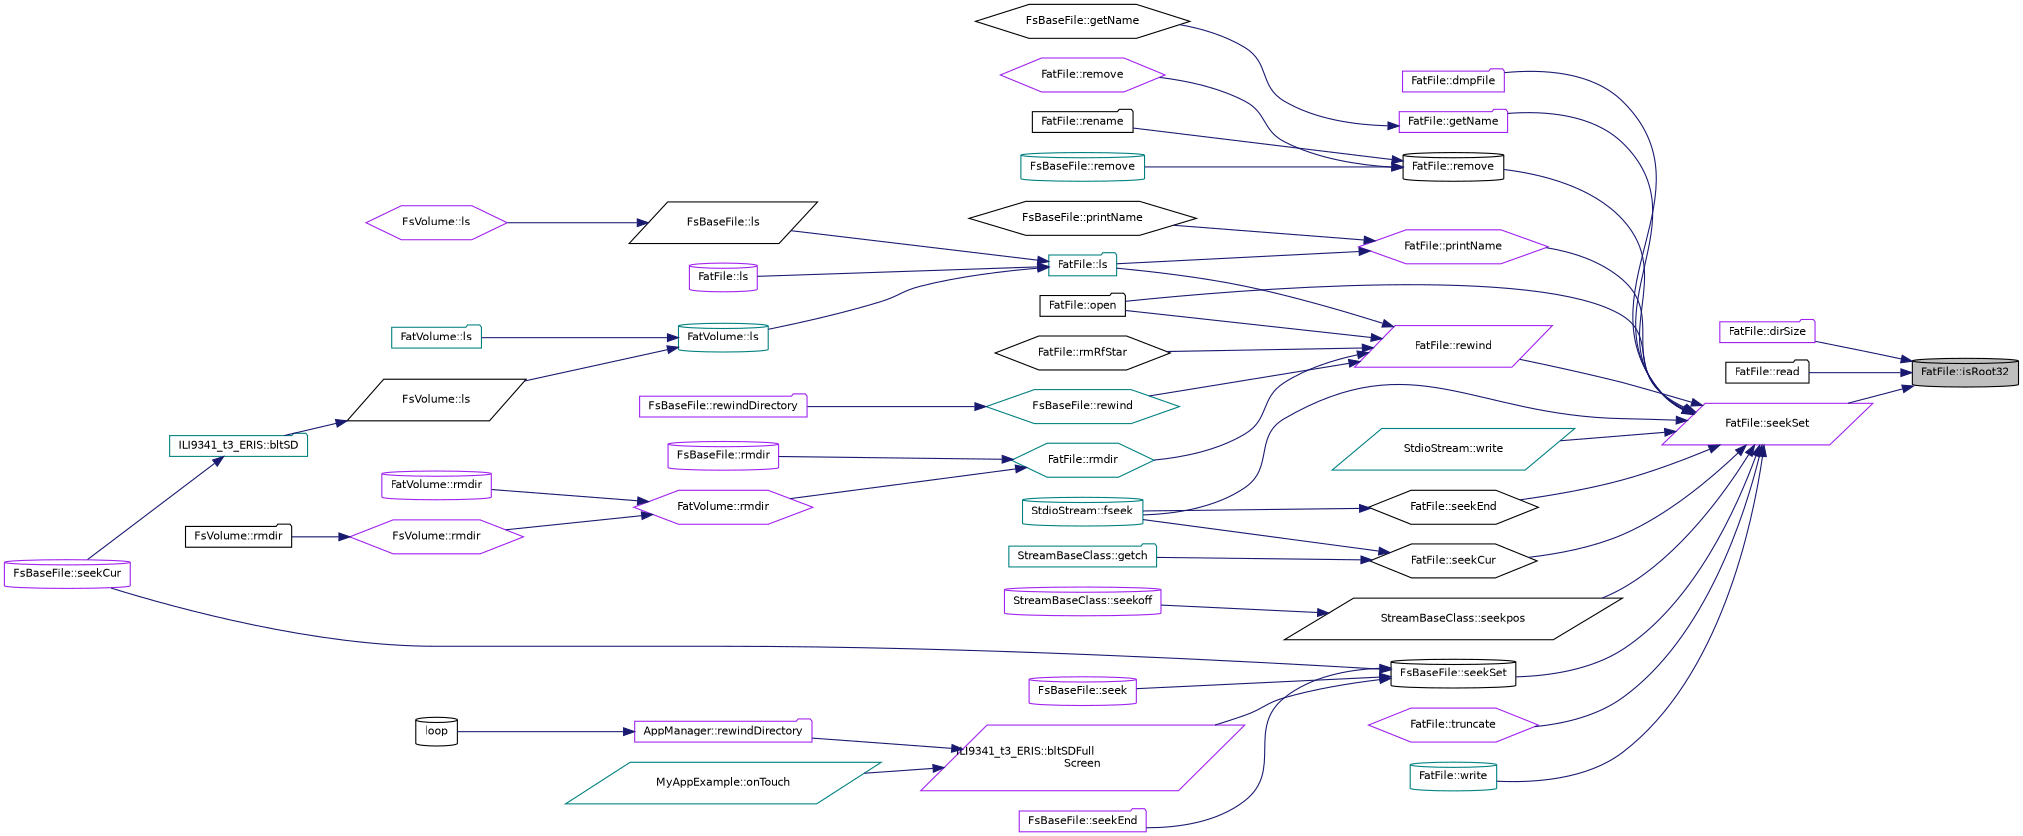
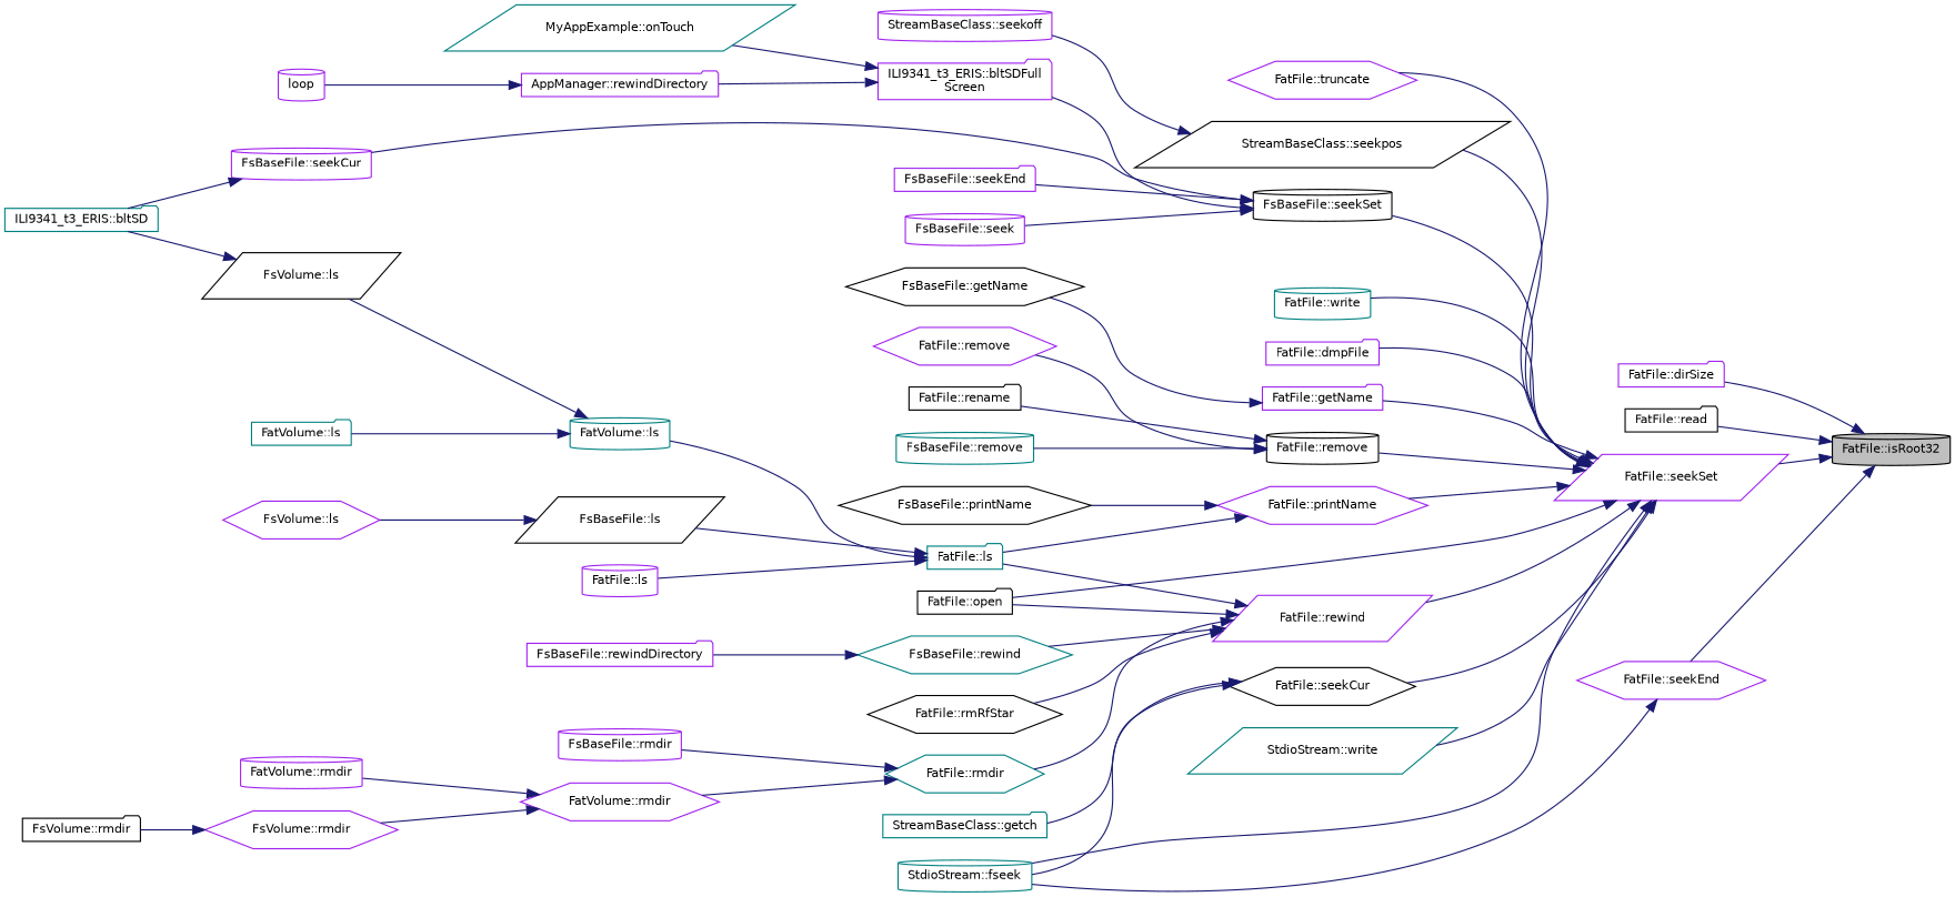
  digraph {
    rankdir=RL
    node [color=purple fillcolor=white fontname=Helvetica fontsize=10 shape=folder style=filled]
    edge [color=midnightblue dir=back fontname=Helvetica fontsize=10 labelfontname=Helvetica labelfontsize=10 style=solid]
    n1 [color=black fillcolor=grey75 fontcolor=black height=0.2 label="FatFile::isRoot32" shape=cylinder width=0.4]
    n2 [height=0.2 label="FatFile::dirSize" width=0.4]
    n3 [color=black height=0.2 label="FatFile::read" width=0.4]
    n4 [height=0.2 label="FatFile::seekSet" shape=parallelogram width=0.4]
    n5 [height=0.2 label="FatFile::dmpFile" width=0.4]
    n6 [color=teal height=0.2 label="StdioStream::fseek" shape=cylinder width=0.4]
    n7 [height=0.2 label="FatFile::getName" width=0.4]
    n8 [color=black height=0.2 label="FatFile::open" width=0.4]
    n9 [height=0.2 label="FatFile::printName" shape=hexagon width=0.4]
    n10 [color=black height=0.2 label="FatFile::remove" shape=cylinder width=0.4]
    n11 [height=0.2 label="FatFile::rewind" shape=parallelogram width=0.4]
    n12 [color=teal height=0.2 label="StdioStream::write" shape=parallelogram width=0.4]
    n13 [color=black height=0.2 label="FatFile::seekCur" shape=hexagon width=0.4]
-   n14 [color=black height=0.2 label="FatFile::seekEnd" shape=hexagon width=0.4]
+   n14 [height=0.2 label="FatFile::seekEnd" shape=hexagon width=0.4]
    n15 [color=black height=0.2 label="StreamBaseClass::seekpos" shape=parallelogram width=0.4]
    n16 [color=black height=0.2 label="FsBaseFile::seekSet" shape=cylinder width=0.4]
    n17 [height=0.2 label="FatFile::truncate" shape=hexagon width=0.4]
    n18 [color=teal height=0.2 label="FatFile::write" shape=cylinder width=0.4]
    n19 [color=black height=0.2 label="FsBaseFile::getName" shape=hexagon width=0.4]
    n20 [color=teal height=0.2 label="FatFile::ls" width=0.4]
    n21 [color=black height=0.2 label="FsBaseFile::printName" shape=hexagon width=0.4]
    n22 [color=teal height=0.2 label="FsBaseFile::remove" shape=cylinder width=0.4]
    n23 [height=0.2 label="FatFile::remove" shape=hexagon width=0.4]
    n24 [color=black height=0.2 label="FatFile::rename" width=0.4]
    n25 [color=teal height=0.2 label="FsBaseFile::rewind" shape=hexagon width=0.4]
    n26 [color=teal height=0.2 label="FatFile::rmdir" shape=hexagon width=0.4]
    n27 [color=black height=0.2 label="FatFile::rmRfStar" shape=hexagon width=0.4]
    n28 [color=teal height=0.2 label="StreamBaseClass::getch" width=0.4]
    n29 [height=0.2 label="StreamBaseClass::seekoff" shape=cylinder width=0.4]
-   n30 [height=0.2 label="ILI9341_t3_ERIS::bltSDFull\lScreen" shape=parallelogram width=0.4]
+   n30 [height=0.2 label="ILI9341_t3_ERIS::bltSDFull\lScreen" width=0.4]
    n31 [height=0.2 label="FsBaseFile::seek" shape=cylinder width=0.4]
    n32 [height=0.2 label="FsBaseFile::seekCur" shape=cylinder width=0.4]
    n33 [height=0.2 label="FsBaseFile::seekEnd" width=0.4]
    n34 [color=black height=0.2 label="FsBaseFile::ls" shape=parallelogram width=0.4]
    n35 [color=teal height=0.2 label="FatVolume::ls" shape=cylinder width=0.4]
    n36 [height=0.2 label="FatFile::ls" shape=cylinder width=0.4]
    n37 [height=0.2 label="FsVolume::ls" shape=hexagon width=0.4]
    n38 [color=black height=0.2 label="FsVolume::ls" shape=parallelogram width=0.4]
    n39 [color=teal height=0.2 label="FatVolume::ls" width=0.4]
    n40 [color=teal height=0.2 label="ILI9341_t3_ERIS::bltSD" width=0.4]
    n41 [height=0.2 label="FsBaseFile::rewindDirectory" width=0.4]
    n42 [height=0.2 label="FsBaseFile::rmdir" shape=cylinder width=0.4]
    n43 [height=0.2 label="FatVolume::rmdir" shape=hexagon width=0.4]
    n44 [height=0.2 label="FsVolume::rmdir" shape=hexagon width=0.4]
    n45 [height=0.2 label="FatVolume::rmdir" shape=cylinder width=0.4]
    n46 [color=black height=0.2 label="FsVolume::rmdir" width=0.4]
    n47 [color=teal height=0.2 label="MyAppExample::onTouch" shape=parallelogram width=0.4]
    n48 [height=0.2 label="AppManager::rewindDirectory" width=0.4]
-   n49 [color=black height=0.2 label=loop shape=cylinder width=0.4]
+   n49 [height=0.2 label=loop shape=cylinder width=0.4]
    n1 -> n2
    n1 -> n3
    n1 -> n4
    n4 -> n5
    n4 -> n6
    n4 -> n7
    n4 -> n8
    n4 -> n9
    n4 -> n10
    n4 -> n11
    n4 -> n12
    n4 -> n13
-   n4 -> n14
+   n1 -> n14
    n4 -> n15
    n4 -> n16
    n4 -> n17
    n4 -> n18
    n7 -> n19
    n9 -> n20
    n9 -> n21
    n10 -> n22
    n10 -> n23
    n10 -> n24
    n11 -> n8
    n11 -> n20
    n11 -> n25
    n11 -> n26
    n11 -> n27
    n13 -> n6
    n13 -> n28
    n14 -> n6
    n15 -> n29
    n16 -> n30
    n16 -> n31
    n16 -> n32
    n16 -> n33
    n20 -> n34
    n20 -> n35
    n20 -> n36
    n25 -> n41
    n26 -> n42
    n26 -> n43
    n30 -> n47
    n30 -> n48
-   n40 -> n32
+   n32 -> n40
    n34 -> n37
    n35 -> n38
    n35 -> n39
    n38 -> n40
    n43 -> n44
    n43 -> n45
    n44 -> n46
    n48 -> n49
  }
